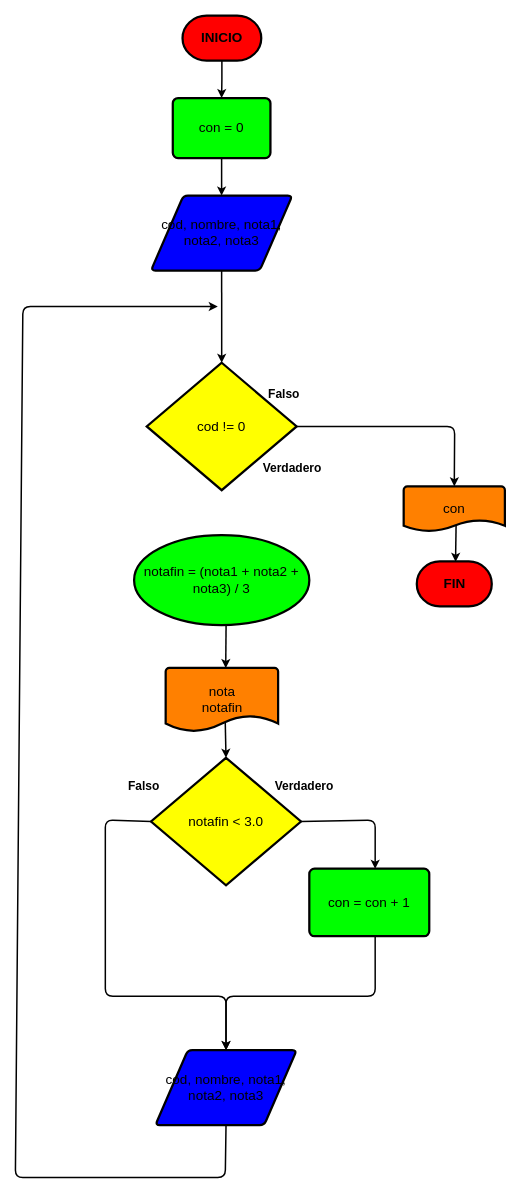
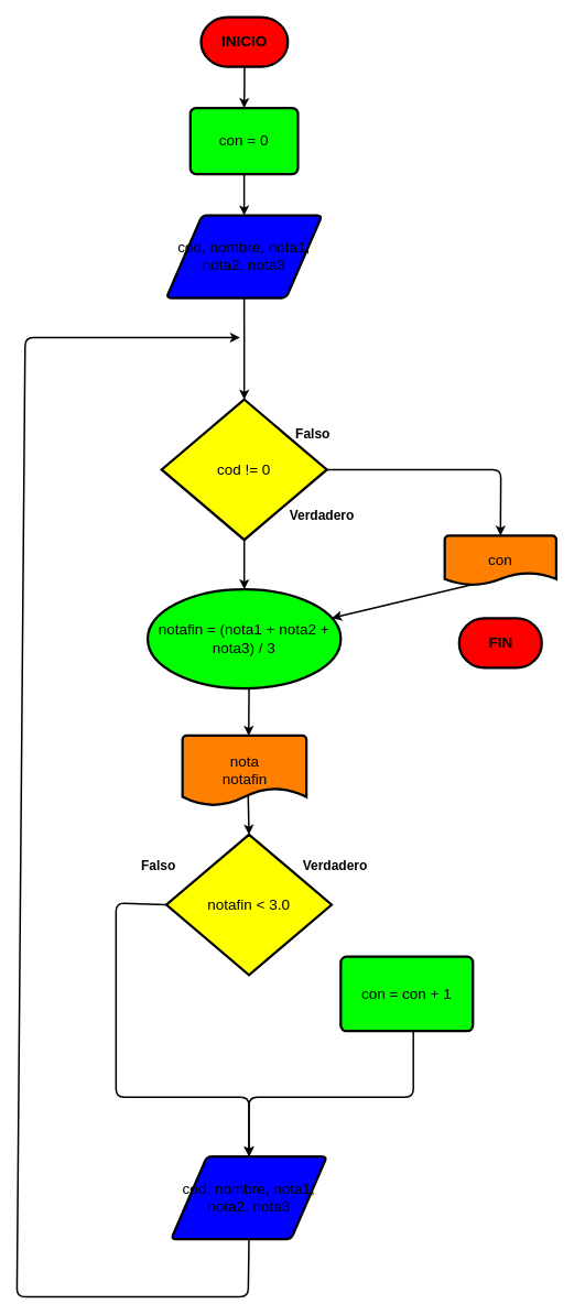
  <mxCell id="0" />
  <mxCell id="1" parent="0" />
  <mxCell id="2" value="" style="edgeStyle=none;html=1;strokeWidth=2;strokeColor=#000000;entryX=0.5;entryY=0;entryDx=0;entryDy=0;entryPerimeter=0;" parent="1" source="3" target="9" edge="1"><mxGeometry relative="1" as="geometry"><mxPoint x="295.498" y="505" as="targetPoint" /></mxGeometry></mxCell>
  <mxCell id="3" value="&lt;font&gt;&lt;span style=&quot;font-size: 18px&quot;&gt;cod, nombre, nota1, nota2, nota3&lt;/span&gt;&lt;br&gt;&lt;/font&gt;" style="shape=parallelogram;html=1;strokeWidth=3;perimeter=parallelogramPerimeter;whiteSpace=wrap;rounded=1;arcSize=12;size=0.23;fillColor=#0000FF;fontColor=#000000;strokeColor=#000000;" parent="1" vertex="1"><mxGeometry x="200.89" y="260" width="188.49" height="100" as="geometry" /></mxCell>
  <mxCell id="4" value="" style="edgeStyle=orthogonalEdgeStyle;rounded=0;orthogonalLoop=1;jettySize=auto;html=1;fontSize=18;strokeColor=#000000;strokeWidth=2;entryX=0.5;entryY=0;entryDx=0;entryDy=0;" parent="1" source="5" target="17" edge="1"><mxGeometry relative="1" as="geometry" /></mxCell>
  <mxCell id="5" value="INICIO" style="strokeWidth=3;html=1;shape=mxgraph.flowchart.terminator;whiteSpace=wrap;fontSize=18;fillColor=#FF0000;fontStyle=1;fontColor=#000000;strokeColor=#000000;" parent="1" vertex="1"><mxGeometry x="243" y="20" width="105" height="60" as="geometry" /></mxCell>
  <mxCell id="6" value="FIN" style="strokeWidth=3;html=1;shape=mxgraph.flowchart.terminator;whiteSpace=wrap;fontSize=18;fillColor=#FF0000;fontColor=#000000;strokeColor=#000000;fontStyle=1" parent="1" vertex="1"><mxGeometry x="555.5" y="748" width="100" height="60" as="geometry" /></mxCell>
+ <mxCell id="7" style="edgeStyle=none;html=1;exitX=0.5;exitY=1;exitDx=0;exitDy=0;exitPerimeter=0;strokeWidth=2;strokeColor=#000000;entryX=0.5;entryY=0;entryDx=0;entryDy=0;" parent="1" source="9" target="13" edge="1"><mxGeometry relative="1" as="geometry"><mxPoint x="296.947" y="723" as="targetPoint" /></mxGeometry></mxCell>
  <mxCell id="8" style="edgeStyle=none;html=1;exitX=1;exitY=0.5;exitDx=0;exitDy=0;exitPerimeter=0;entryX=0.5;entryY=0;entryDx=0;entryDy=0;entryPerimeter=0;strokeWidth=2;strokeColor=#000000;" parent="1" target="15" edge="1"><mxGeometry relative="1" as="geometry"><Array as="points"><mxPoint x="546" y="568" /><mxPoint x="606" y="568" /></Array><mxPoint x="394.25" y="568" as="sourcePoint" /><mxPoint x="739.5" y="633" as="targetPoint" /></mxGeometry></mxCell>
  <mxCell id="9" value="&lt;div&gt;&lt;/div&gt;&lt;font face=&quot;helvetica&quot;&gt;&lt;span style=&quot;font-size: 18px&quot;&gt;cod != 0&lt;/span&gt;&lt;/font&gt;" style="strokeWidth=3;html=1;shape=mxgraph.flowchart.decision;whiteSpace=wrap;fillColor=#FFFF00;fontColor=#000000;strokeColor=#000000;" parent="1" vertex="1"><mxGeometry x="195.25" y="483" width="200" height="170" as="geometry" /></mxCell>
  <mxCell id="10" value="&lt;b&gt;&lt;font style=&quot;font-size: 16px&quot;&gt;Falso&lt;/font&gt;&lt;/b&gt;" style="text;html=1;align=center;verticalAlign=middle;resizable=0;points=[];autosize=1;strokeColor=none;fillColor=none;fontColor=#000000;" parent="1" vertex="1"><mxGeometry x="348" y="514" width="60" height="20" as="geometry" /></mxCell>
  <mxCell id="11" value="&lt;b&gt;&lt;font style=&quot;font-size: 16px&quot;&gt;Verdadero&lt;/font&gt;&lt;/b&gt;" style="text;html=1;align=center;verticalAlign=middle;resizable=0;points=[];autosize=1;strokeColor=none;fillColor=none;fontSize=16;fontColor=#000000;" parent="1" vertex="1"><mxGeometry x="344" y="613" width="90" height="20" as="geometry" /></mxCell>
  <mxCell id="12" style="edgeStyle=none;html=1;exitX=0.525;exitY=0.996;exitDx=0;exitDy=0;strokeColor=#000000;strokeWidth=2;entryX=0.534;entryY=0.005;entryDx=0;entryDy=0;entryPerimeter=0;exitPerimeter=0;" parent="1" source="13" target="19" edge="1"><mxGeometry relative="1" as="geometry"><mxPoint x="300" y="928" as="targetPoint" /></mxGeometry></mxCell>
  <mxCell id="13" value="&lt;font style=&quot;font-size: 18px&quot;&gt;&lt;div&gt;notafin = (nota1 + nota2 + nota3) / 3&lt;/div&gt;&lt;/font&gt;" style="ellipse;whiteSpace=wrap;html=1;absoluteArcSize=1;arcSize=14;strokeWidth=3;fillColor=#00FF00;fontColor=#000000;strokeColor=#000000;" parent="1" vertex="1"><mxGeometry x="178.38" y="713" width="233.74" height="120" as="geometry" /></mxCell>
- <mxCell id="14" value="" style="edgeStyle=none;html=1;strokeColor=#000000;strokeWidth=2;exitX=0.518;exitY=0.84;exitDx=0;exitDy=0;exitPerimeter=0;entryX=0.517;entryY=0.011;entryDx=0;entryDy=0;entryPerimeter=0;" parent="1" source="15" target="6" edge="1"><mxGeometry relative="1" as="geometry" /></mxCell>
+ <mxCell id="14" value="" style="edgeStyle=none;html=1;strokeColor=#000000;strokeWidth=2;exitX=0.518;exitY=0.84;exitDx=0;exitDy=0;exitPerimeter=0;" parent="1" source="15" target="13" edge="1"><mxGeometry relative="1" as="geometry" /></mxCell>
  <mxCell id="15" value="con" style="strokeWidth=3;html=1;shape=mxgraph.flowchart.document2;whiteSpace=wrap;size=0.25;fontSize=18;fillColor=#FF8000;fontColor=#000000;strokeColor=#000000;" parent="1" vertex="1"><mxGeometry x="538" y="648" width="135" height="60" as="geometry" /></mxCell>
  <mxCell id="16" style="edgeStyle=none;html=1;exitX=0.5;exitY=1;exitDx=0;exitDy=0;entryX=0.5;entryY=0;entryDx=0;entryDy=0;strokeWidth=2;strokeColor=#000000;" parent="1" source="17" target="3" edge="1"><mxGeometry relative="1" as="geometry" /></mxCell>
  <mxCell id="17" value="&lt;font style=&quot;font-size: 18px&quot;&gt;&lt;div&gt;con = 0&lt;/div&gt;&lt;/font&gt;" style="rounded=1;whiteSpace=wrap;html=1;absoluteArcSize=1;arcSize=14;strokeWidth=3;fillColor=#00FF00;fontColor=#000000;strokeColor=#000000;" parent="1" vertex="1"><mxGeometry x="230" y="130" width="130.26" height="80" as="geometry" /></mxCell>
  <mxCell id="18" value="" style="edgeStyle=none;html=1;strokeColor=#000000;strokeWidth=2;exitX=0.53;exitY=0.854;exitDx=0;exitDy=0;exitPerimeter=0;entryX=0.5;entryY=0;entryDx=0;entryDy=0;entryPerimeter=0;" parent="1" source="19" target="22" edge="1"><mxGeometry relative="1" as="geometry" /></mxCell>
  <mxCell id="19" value="nota&lt;br&gt;notafin" style="strokeWidth=3;html=1;shape=mxgraph.flowchart.document2;whiteSpace=wrap;size=0.25;fontSize=18;fillColor=#FF8000;fontColor=#000000;strokeColor=#000000;" parent="1" vertex="1"><mxGeometry x="220.5" y="890" width="150" height="85" as="geometry" /></mxCell>
- <mxCell id="20" style="edgeStyle=none;html=1;exitX=1;exitY=0.5;exitDx=0;exitDy=0;exitPerimeter=0;strokeColor=#000000;strokeWidth=2;entryX=0.549;entryY=0;entryDx=0;entryDy=0;entryPerimeter=0;" parent="1" source="22" target="24" edge="1"><mxGeometry relative="1" as="geometry"><mxPoint x="490" y="1158" as="targetPoint" /><Array as="points"><mxPoint x="500" y="1093" /></Array></mxGeometry></mxCell>
  <mxCell id="21" style="edgeStyle=none;html=1;exitX=0;exitY=0.5;exitDx=0;exitDy=0;exitPerimeter=0;strokeColor=#000000;strokeWidth=2;entryX=0.5;entryY=0;entryDx=0;entryDy=0;" parent="1" source="22" target="26" edge="1"><mxGeometry relative="1" as="geometry"><mxPoint x="140" y="1248" as="targetPoint" /><Array as="points"><mxPoint x="140" y="1093" /><mxPoint x="140" y="1328" /><mxPoint x="301" y="1328" /></Array></mxGeometry></mxCell>
  <mxCell id="22" value="&lt;div&gt;&lt;/div&gt;&lt;font face=&quot;helvetica&quot;&gt;&lt;span style=&quot;font-size: 18px&quot;&gt;notafin&amp;nbsp;&lt;/span&gt;&lt;span style=&quot;font-size: 18px&quot;&gt;&amp;lt; 3.0&lt;/span&gt;&lt;/font&gt;" style="strokeWidth=3;html=1;shape=mxgraph.flowchart.decision;whiteSpace=wrap;fillColor=#FFFF00;fontColor=#000000;strokeColor=#000000;" parent="1" vertex="1"><mxGeometry x="201" y="1010" width="200" height="170" as="geometry" /></mxCell>
  <mxCell id="23" style="edgeStyle=none;html=1;entryX=0.5;entryY=0;entryDx=0;entryDy=0;strokeColor=#000000;strokeWidth=2;exitX=0.549;exitY=0.998;exitDx=0;exitDy=0;exitPerimeter=0;" parent="1" source="24" target="26" edge="1"><mxGeometry relative="1" as="geometry"><mxPoint x="492" y="1248" as="sourcePoint" /><Array as="points"><mxPoint x="500" y="1328" /><mxPoint x="301" y="1328" /></Array></mxGeometry></mxCell>
  <mxCell id="24" value="&lt;font style=&quot;font-size: 18px&quot;&gt;&lt;div&gt;con = con + 1&lt;/div&gt;&lt;/font&gt;" style="rounded=1;whiteSpace=wrap;html=1;absoluteArcSize=1;arcSize=14;strokeWidth=3;fillColor=#00FF00;fontColor=#000000;strokeColor=#000000;" parent="1" vertex="1"><mxGeometry x="412.12" y="1158" width="160" height="90" as="geometry" /></mxCell>
  <mxCell id="25" style="edgeStyle=none;html=1;exitX=0.5;exitY=1;exitDx=0;exitDy=0;strokeColor=#000000;strokeWidth=2;" parent="1" source="26" edge="1"><mxGeometry relative="1" as="geometry"><mxPoint x="290" y="408" as="targetPoint" /><Array as="points"><mxPoint x="300" y="1570" /><mxPoint x="20" y="1570" /><mxPoint x="30" y="408" /></Array></mxGeometry></mxCell>
  <mxCell id="26" value="&lt;font&gt;&lt;span style=&quot;font-size: 18px&quot;&gt;cod, nombre, nota1, nota2, nota3&lt;/span&gt;&lt;br&gt;&lt;/font&gt;" style="shape=parallelogram;html=1;strokeWidth=3;perimeter=parallelogramPerimeter;whiteSpace=wrap;rounded=1;arcSize=12;size=0.23;fillColor=#0000FF;fontColor=#000000;strokeColor=#000000;" parent="1" vertex="1"><mxGeometry x="206.76" y="1400" width="188.49" height="100" as="geometry" /></mxCell>
  <mxCell id="27" value="&lt;b&gt;&lt;font style=&quot;font-size: 16px&quot;&gt;Falso&lt;/font&gt;&lt;/b&gt;" style="text;html=1;align=center;verticalAlign=middle;resizable=0;points=[];autosize=1;strokeColor=none;fillColor=none;fontColor=#000000;" parent="1" vertex="1"><mxGeometry x="160.5" y="1037" width="60" height="20" as="geometry" /></mxCell>
  <mxCell id="28" value="&lt;b&gt;&lt;font style=&quot;font-size: 16px&quot;&gt;Verdadero&lt;/font&gt;&lt;/b&gt;" style="text;html=1;align=center;verticalAlign=middle;resizable=0;points=[];autosize=1;strokeColor=none;fillColor=none;fontSize=16;fontColor=#000000;" parent="1" vertex="1"><mxGeometry x="360.26" y="1037" width="90" height="20" as="geometry" /></mxCell>
